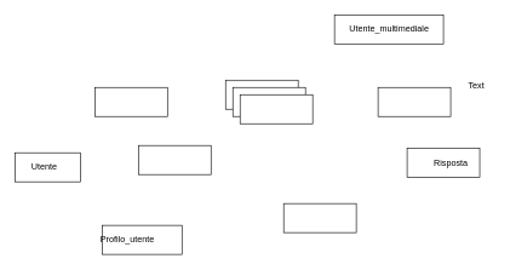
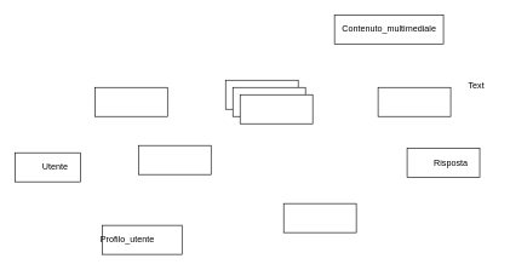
  <mxCell id="0" />
  <mxCell id="1" parent="0" />
  <mxCell id="2" value="" style="rounded=0;whiteSpace=wrap;html=1;" vertex="1" parent="1"><mxGeometry x="310" y="110" width="100" height="40" as="geometry" /></mxCell>
  <mxCell id="3" value="" style="rounded=0;whiteSpace=wrap;html=1;" vertex="1" parent="1"><mxGeometry x="320" y="120" width="100" height="40" as="geometry" /></mxCell>
  <mxCell id="4" value="" style="rounded=0;whiteSpace=wrap;html=1;" vertex="1" parent="1"><mxGeometry x="330" y="130" width="100" height="40" as="geometry" /></mxCell>
  <mxCell id="5" value="" style="rounded=0;whiteSpace=wrap;html=1;" vertex="1" parent="1"><mxGeometry x="520" y="120" width="100" height="40" as="geometry" /></mxCell>
  <mxCell id="6" value="" style="group" vertex="1" connectable="0" parent="1"><mxGeometry x="460" y="20" width="150" height="40" as="geometry" /></mxCell>
  <mxCell id="7" value="" style="rounded=0;whiteSpace=wrap;html=1;" vertex="1" parent="6"><mxGeometry width="150" height="40" as="geometry" /></mxCell>
- <mxCell id="8" value="Utente_multimediale" style="text;html=1;align=center;verticalAlign=middle;resizable=0;points=[];autosize=1;strokeColor=none;fillColor=none;" vertex="1" parent="6"><mxGeometry y="5" width="150" height="30" as="geometry" /></mxCell>
+ <mxCell id="8" value="Contenuto_multimediale" style="text;html=1;align=center;verticalAlign=middle;resizable=0;points=[];autosize=1;strokeColor=none;fillColor=none;" vertex="1" parent="6"><mxGeometry y="5" width="150" height="30" as="geometry" /></mxCell>
  <mxCell id="9" value="" style="group" vertex="1" connectable="0" parent="1"><mxGeometry x="560" y="204" width="100" height="40" as="geometry" /></mxCell>
  <mxCell id="10" value="" style="rounded=0;whiteSpace=wrap;html=1;" vertex="1" parent="9"><mxGeometry width="100" height="40" as="geometry" /></mxCell>
  <mxCell id="11" value="Risposta" style="text;html=1;align=center;verticalAlign=middle;resizable=0;points=[];autosize=1;strokeColor=none;fillColor=none;" vertex="1" parent="9"><mxGeometry x="25" y="6" width="70" height="30" as="geometry" /></mxCell>
  <mxCell id="12" value="" style="group" vertex="1" connectable="0" parent="1"><mxGeometry x="390" y="280" width="100" height="40" as="geometry" /></mxCell>
  <mxCell id="13" value="" style="rounded=0;whiteSpace=wrap;html=1;" vertex="1" parent="12"><mxGeometry width="100" height="40" as="geometry" /></mxCell>
  <mxCell id="14" value="" style="group" vertex="1" connectable="0" parent="1"><mxGeometry x="140" y="310" width="110" height="40" as="geometry" /></mxCell>
  <mxCell id="15" value="" style="rounded=0;whiteSpace=wrap;html=1;" vertex="1" parent="14"><mxGeometry width="110" height="40" as="geometry" /></mxCell>
  <mxCell id="16" value="Profilo_utente" style="text;html=1;align=center;verticalAlign=middle;whiteSpace=wrap;rounded=0;" vertex="1" parent="14"><mxGeometry x="5" y="5" width="60" height="30" as="geometry" /></mxCell>
  <mxCell id="17" value="" style="group" vertex="1" connectable="0" parent="1"><mxGeometry x="20" y="210" width="90" height="40" as="geometry" /></mxCell>
  <mxCell id="18" value="" style="rounded=0;whiteSpace=wrap;html=1;" vertex="1" parent="17"><mxGeometry width="90" height="40" as="geometry" /></mxCell>
- <mxCell id="19" value="Utente" style="text;html=1;align=center;verticalAlign=middle;resizable=0;points=[];autosize=1;strokeColor=none;fillColor=none;container=1;" vertex="1" parent="17"><mxGeometry x="10" y="4" width="60" height="30" as="geometry" /></mxCell>
+ <mxCell id="19" value="Utente" style="text;html=1;align=center;verticalAlign=middle;resizable=0;points=[];autosize=1;strokeColor=none;fillColor=none;container=1;" vertex="1" parent="17"><mxGeometry x="25" y="4" width="60" height="30" as="geometry" /></mxCell>
  <mxCell id="20" value="" style="group" vertex="1" connectable="0" parent="1"><mxGeometry x="130" y="120" width="100" height="40" as="geometry" /></mxCell>
  <mxCell id="21" value="" style="rounded=0;whiteSpace=wrap;html=1;" vertex="1" parent="20"><mxGeometry width="100" height="40" as="geometry" /></mxCell>
  <mxCell id="22" value="" style="group" vertex="1" connectable="0" parent="1"><mxGeometry x="190" y="200" width="100" height="40" as="geometry" /></mxCell>
  <mxCell id="23" value="" style="rounded=0;whiteSpace=wrap;html=1;" vertex="1" parent="22"><mxGeometry width="100" height="40" as="geometry" /></mxCell>
  <mxCell id="24" value="Text" style="text;html=1;align=center;verticalAlign=middle;resizable=0;points=[];autosize=1;strokeColor=none;fillColor=none;" vertex="1" parent="1"><mxGeometry x="630" y="103" width="50" height="30" as="geometry" /></mxCell>
